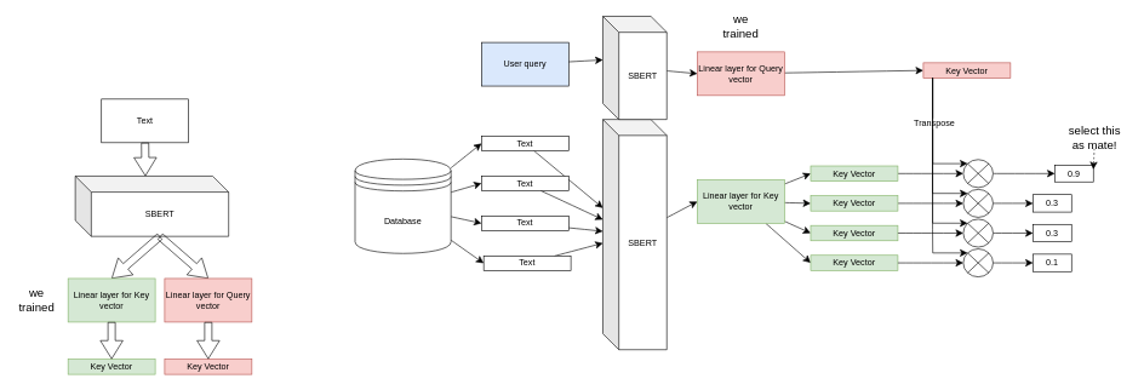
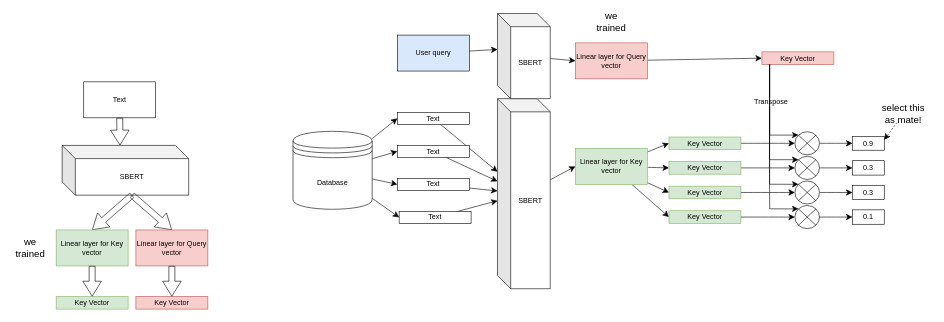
  <mxCell id="0" />
  <mxCell id="1" parent="0" />
  <mxCell id="2" value="SBERT" style="shape=cube;whiteSpace=wrap;html=1;boundedLbl=1;backgroundOutline=1;darkOpacity=0.05;darkOpacity2=0.1;size=22;" vertex="1" parent="1"><mxGeometry x="103" y="242" width="211" height="83" as="geometry" /></mxCell>
  <mxCell id="3" value="Text" style="rounded=0;whiteSpace=wrap;html=1;" vertex="1" parent="1"><mxGeometry x="139" y="136" width="120" height="60" as="geometry" /></mxCell>
  <mxCell id="4" value="" style="shape=flexArrow;endArrow=classic;html=1;rounded=0;fontSize=12;startSize=8;endSize=8;curved=1;exitX=0;exitY=0;exitDx=116.5;exitDy=83;exitPerimeter=0;entryX=0.5;entryY=0;entryDx=0;entryDy=0;" edge="1" parent="1" source="2" target="8"><mxGeometry width="50" height="50" relative="1" as="geometry"><mxPoint x="292" y="431" as="sourcePoint" /><mxPoint x="347" y="458" as="targetPoint" /></mxGeometry></mxCell>
  <mxCell id="5" value="" style="shape=flexArrow;endArrow=classic;html=1;rounded=0;fontSize=12;startSize=8;endSize=8;curved=1;exitX=0.5;exitY=1;exitDx=0;exitDy=0;entryX=0;entryY=0;entryDx=96.5;entryDy=0;entryPerimeter=0;" edge="1" parent="1" source="3" target="2"><mxGeometry width="50" height="50" relative="1" as="geometry"><mxPoint x="321" y="371" as="sourcePoint" /><mxPoint x="357" y="468" as="targetPoint" /></mxGeometry></mxCell>
  <mxCell id="6" value="" style="shape=flexArrow;endArrow=classic;html=1;rounded=0;fontSize=12;startSize=8;endSize=8;curved=1;exitX=0;exitY=0;exitDx=116.5;exitDy=83;exitPerimeter=0;entryX=0.5;entryY=0;entryDx=0;entryDy=0;" edge="1" parent="1" source="2" target="7"><mxGeometry width="50" height="50" relative="1" as="geometry"><mxPoint x="321" y="371" as="sourcePoint" /><mxPoint x="178" y="457" as="targetPoint" /></mxGeometry></mxCell>
  <mxCell id="7" value="Linear layer for Key vector" style="rounded=0;whiteSpace=wrap;html=1;fillColor=#d5e8d4;strokeColor=#82b366;" vertex="1" parent="1"><mxGeometry x="93" y="383" width="120" height="60" as="geometry" /></mxCell>
  <mxCell id="8" value="Linear layer for Query vector" style="rounded=0;whiteSpace=wrap;html=1;fillColor=#f8cecc;strokeColor=#b85450;" vertex="1" parent="1"><mxGeometry x="226" y="383" width="120" height="60" as="geometry" /></mxCell>
  <mxCell id="9" value="Key Vector" style="rounded=0;whiteSpace=wrap;html=1;fillColor=#d5e8d4;strokeColor=#82b366;" vertex="1" parent="1"><mxGeometry x="93" y="494" width="120" height="21" as="geometry" /></mxCell>
  <mxCell id="10" value="" style="shape=flexArrow;endArrow=classic;html=1;rounded=0;fontSize=12;startSize=8;endSize=8;curved=1;exitX=0.5;exitY=1;exitDx=0;exitDy=0;entryX=0.5;entryY=0;entryDx=0;entryDy=0;" edge="1" parent="1" source="7" target="9"><mxGeometry width="50" height="50" relative="1" as="geometry"><mxPoint x="133" y="504" as="sourcePoint" /><mxPoint x="98" y="577" as="targetPoint" /></mxGeometry></mxCell>
  <mxCell id="11" value="Key Vector" style="rounded=0;whiteSpace=wrap;html=1;fillColor=#f8cecc;strokeColor=#b85450;" vertex="1" parent="1"><mxGeometry x="226" y="494" width="120" height="21" as="geometry" /></mxCell>
  <mxCell id="12" value="" style="shape=flexArrow;endArrow=classic;html=1;rounded=0;fontSize=12;startSize=8;endSize=8;curved=1;exitX=0.5;exitY=1;exitDx=0;exitDy=0;" edge="1" parent="1" source="8" target="11"><mxGeometry width="50" height="50" relative="1" as="geometry"><mxPoint x="363" y="464" as="sourcePoint" /><mxPoint x="363" y="515" as="targetPoint" /></mxGeometry></mxCell>
  <mxCell id="13" style="edgeStyle=none;curved=1;rounded=0;orthogonalLoop=1;jettySize=auto;html=1;entryX=0;entryY=0.5;entryDx=0;entryDy=0;fontSize=12;startSize=8;endSize=8;" edge="1" parent="1" source="17" target="19"><mxGeometry relative="1" as="geometry" /></mxCell>
  <mxCell id="14" style="edgeStyle=none;curved=1;rounded=0;orthogonalLoop=1;jettySize=auto;html=1;entryX=0;entryY=0.5;entryDx=0;entryDy=0;fontSize=12;startSize=8;endSize=8;" edge="1" parent="1" source="17" target="23"><mxGeometry relative="1" as="geometry" /></mxCell>
  <mxCell id="15" style="edgeStyle=none;curved=1;rounded=0;orthogonalLoop=1;jettySize=auto;html=1;entryX=0;entryY=0.5;entryDx=0;entryDy=0;fontSize=12;startSize=8;endSize=8;" edge="1" parent="1" source="17" target="25"><mxGeometry relative="1" as="geometry" /></mxCell>
  <mxCell id="16" style="edgeStyle=none;curved=1;rounded=0;orthogonalLoop=1;jettySize=auto;html=1;entryX=0;entryY=0.5;entryDx=0;entryDy=0;fontSize=12;startSize=8;endSize=8;" edge="1" parent="1" source="17" target="27"><mxGeometry relative="1" as="geometry" /></mxCell>
  <mxCell id="17" value="Database" style="shape=datastore;whiteSpace=wrap;html=1;" vertex="1" parent="1"><mxGeometry x="488" y="218.5" width="132" height="130" as="geometry" /></mxCell>
  <mxCell id="18" style="edgeStyle=none;curved=1;rounded=0;orthogonalLoop=1;jettySize=auto;html=1;fontSize=12;startSize=8;endSize=8;" edge="1" parent="1" source="19" target="21"><mxGeometry relative="1" as="geometry" /></mxCell>
  <mxCell id="19" value="Text" style="rounded=0;whiteSpace=wrap;html=1;" vertex="1" parent="1"><mxGeometry x="662" y="187" width="120" height="20" as="geometry" /></mxCell>
  <mxCell id="20" style="edgeStyle=none;curved=1;rounded=0;orthogonalLoop=1;jettySize=auto;html=1;entryX=0;entryY=0.5;entryDx=0;entryDy=0;fontSize=12;startSize=8;endSize=8;" edge="1" parent="1" source="21" target="32"><mxGeometry relative="1" as="geometry" /></mxCell>
  <mxCell id="21" value="SBERT" style="shape=cube;whiteSpace=wrap;html=1;boundedLbl=1;backgroundOutline=1;darkOpacity=0.05;darkOpacity2=0.1;size=22;" vertex="1" parent="1"><mxGeometry x="829" y="164" width="88" height="317" as="geometry" /></mxCell>
  <mxCell id="22" style="edgeStyle=none;curved=1;rounded=0;orthogonalLoop=1;jettySize=auto;html=1;fontSize=12;startSize=8;endSize=8;" edge="1" parent="1" source="23" target="21"><mxGeometry relative="1" as="geometry" /></mxCell>
  <mxCell id="23" value="Text" style="rounded=0;whiteSpace=wrap;html=1;" vertex="1" parent="1"><mxGeometry x="662" y="242" width="120" height="20" as="geometry" /></mxCell>
  <mxCell id="24" style="edgeStyle=none;curved=1;rounded=0;orthogonalLoop=1;jettySize=auto;html=1;fontSize=12;startSize=8;endSize=8;" edge="1" parent="1" source="25" target="21"><mxGeometry relative="1" as="geometry" /></mxCell>
  <mxCell id="25" value="Text" style="rounded=0;whiteSpace=wrap;html=1;" vertex="1" parent="1"><mxGeometry x="662" y="297" width="120" height="20" as="geometry" /></mxCell>
  <mxCell id="26" style="edgeStyle=none;curved=1;rounded=0;orthogonalLoop=1;jettySize=auto;html=1;fontSize=12;startSize=8;endSize=8;" edge="1" parent="1" source="27" target="21"><mxGeometry relative="1" as="geometry" /></mxCell>
  <mxCell id="27" value="Text" style="rounded=0;whiteSpace=wrap;html=1;" vertex="1" parent="1"><mxGeometry x="665" y="352" width="120" height="20" as="geometry" /></mxCell>
  <mxCell id="28" style="edgeStyle=none;curved=1;rounded=0;orthogonalLoop=1;jettySize=auto;html=1;entryX=0;entryY=0.5;entryDx=0;entryDy=0;fontSize=12;startSize=8;endSize=8;" edge="1" parent="1" source="32" target="34"><mxGeometry relative="1" as="geometry" /></mxCell>
  <mxCell id="29" style="edgeStyle=none;curved=1;rounded=0;orthogonalLoop=1;jettySize=auto;html=1;entryX=0;entryY=0.5;entryDx=0;entryDy=0;fontSize=12;startSize=8;endSize=8;" edge="1" parent="1" source="32" target="38"><mxGeometry relative="1" as="geometry" /></mxCell>
  <mxCell id="30" style="edgeStyle=none;curved=1;rounded=0;orthogonalLoop=1;jettySize=auto;html=1;entryX=0;entryY=0.5;entryDx=0;entryDy=0;fontSize=12;startSize=8;endSize=8;" edge="1" parent="1" source="32" target="39"><mxGeometry relative="1" as="geometry" /></mxCell>
  <mxCell id="31" style="edgeStyle=none;curved=1;rounded=0;orthogonalLoop=1;jettySize=auto;html=1;entryX=0;entryY=0.5;entryDx=0;entryDy=0;fontSize=12;startSize=8;endSize=8;" edge="1" parent="1" source="32" target="40"><mxGeometry relative="1" as="geometry" /></mxCell>
  <mxCell id="32" value="Linear layer for Key vector" style="rounded=0;whiteSpace=wrap;html=1;fillColor=#d5e8d4;strokeColor=#82b366;" vertex="1" parent="1"><mxGeometry x="959" y="247" width="120" height="60" as="geometry" /></mxCell>
  <mxCell id="33" style="edgeStyle=none;curved=1;rounded=0;orthogonalLoop=1;jettySize=auto;html=1;fontSize=12;startSize=8;endSize=8;" edge="1" parent="1" source="34" target="49"><mxGeometry relative="1" as="geometry" /></mxCell>
  <mxCell id="34" value="Key Vector" style="rounded=0;whiteSpace=wrap;html=1;fillColor=#d5e8d4;strokeColor=#82b366;" vertex="1" parent="1"><mxGeometry x="1115" y="228" width="120" height="21" as="geometry" /></mxCell>
  <mxCell id="35" style="edgeStyle=none;curved=1;rounded=0;orthogonalLoop=1;jettySize=auto;html=1;entryX=0;entryY=0.5;entryDx=0;entryDy=0;fontSize=12;startSize=8;endSize=8;" edge="1" parent="1" source="36" target="44"><mxGeometry relative="1" as="geometry" /></mxCell>
  <mxCell id="36" value="SBERT" style="shape=cube;whiteSpace=wrap;html=1;boundedLbl=1;backgroundOutline=1;darkOpacity=0.05;darkOpacity2=0.1;size=22;" vertex="1" parent="1"><mxGeometry x="829" y="22" width="88" height="142" as="geometry" /></mxCell>
  <mxCell id="37" style="edgeStyle=none;curved=1;rounded=0;orthogonalLoop=1;jettySize=auto;html=1;fontSize=12;startSize=8;endSize=8;" edge="1" parent="1" source="38" target="54"><mxGeometry relative="1" as="geometry" /></mxCell>
  <mxCell id="38" value="Key Vector" style="rounded=0;whiteSpace=wrap;html=1;fillColor=#d5e8d4;strokeColor=#82b366;" vertex="1" parent="1"><mxGeometry x="1115" y="269" width="120" height="21" as="geometry" /></mxCell>
  <mxCell id="39" value="Key Vector" style="rounded=0;whiteSpace=wrap;html=1;fillColor=#d5e8d4;strokeColor=#82b366;" vertex="1" parent="1"><mxGeometry x="1115" y="310" width="120" height="21" as="geometry" /></mxCell>
  <mxCell id="40" value="Key Vector" style="rounded=0;whiteSpace=wrap;html=1;fillColor=#d5e8d4;strokeColor=#82b366;" vertex="1" parent="1"><mxGeometry x="1115" y="351" width="120" height="21" as="geometry" /></mxCell>
  <mxCell id="41" value="User query" style="rounded=0;whiteSpace=wrap;html=1;fillColor=#dae8fc;" vertex="1" parent="1"><mxGeometry x="662" y="58" width="120" height="60" as="geometry" /></mxCell>
  <mxCell id="42" style="edgeStyle=none;curved=1;rounded=0;orthogonalLoop=1;jettySize=auto;html=1;entryX=0;entryY=0;entryDx=0;entryDy=60;entryPerimeter=0;fontSize=12;startSize=8;endSize=8;" edge="1" parent="1" source="41" target="36"><mxGeometry relative="1" as="geometry" /></mxCell>
  <mxCell id="43" style="edgeStyle=none;curved=1;rounded=0;orthogonalLoop=1;jettySize=auto;html=1;entryX=0;entryY=0.5;entryDx=0;entryDy=0;fontSize=12;startSize=8;endSize=8;" edge="1" parent="1" source="44" target="45"><mxGeometry relative="1" as="geometry" /></mxCell>
  <mxCell id="44" value="Linear layer for Query vector" style="rounded=0;whiteSpace=wrap;html=1;fillColor=#f8cecc;strokeColor=#b85450;" vertex="1" parent="1"><mxGeometry x="959" y="71" width="120" height="60" as="geometry" /></mxCell>
  <mxCell id="45" value="Key Vector" style="rounded=0;whiteSpace=wrap;html=1;fillColor=#f8cecc;strokeColor=#b85450;" vertex="1" parent="1"><mxGeometry x="1270" y="86" width="120" height="21" as="geometry" /></mxCell>
  <mxCell id="46" value="we trained" style="text;html=1;align=center;verticalAlign=middle;whiteSpace=wrap;rounded=0;fontSize=16;" vertex="1" parent="1"><mxGeometry x="20" y="398" width="60" height="30" as="geometry" /></mxCell>
  <mxCell id="47" value="we trained" style="text;html=1;align=center;verticalAlign=middle;whiteSpace=wrap;rounded=0;fontSize=16;" vertex="1" parent="1"><mxGeometry x="989" y="20" width="60" height="30" as="geometry" /></mxCell>
  <mxCell id="48" style="edgeStyle=none;curved=1;rounded=0;orthogonalLoop=1;jettySize=auto;html=1;fontSize=12;startSize=8;endSize=8;entryX=0;entryY=0.5;entryDx=0;entryDy=0;" edge="1" parent="1" source="49" target="52"><mxGeometry relative="1" as="geometry"><mxPoint x="1427.286" y="234" as="targetPoint" /></mxGeometry></mxCell>
  <mxCell id="49" value="" style="verticalLabelPosition=bottom;verticalAlign=top;html=1;shape=mxgraph.flowchart.or;" vertex="1" parent="1"><mxGeometry x="1325" y="219.25" width="41" height="38.5" as="geometry" /></mxCell>
  <mxCell id="50" style="edgeStyle=orthogonalEdgeStyle;rounded=0;orthogonalLoop=1;jettySize=auto;html=1;entryX=0.145;entryY=0.145;entryDx=0;entryDy=0;entryPerimeter=0;fontSize=12;startSize=8;endSize=8;" edge="1" parent="1" source="45" target="49"><mxGeometry relative="1" as="geometry"><Array as="points"><mxPoint x="1283" y="224" /></Array></mxGeometry></mxCell>
  <mxCell id="51" value="Transpose" style="edgeLabel;html=1;align=center;verticalAlign=middle;resizable=0;points=[];fontSize=12;" vertex="1" connectable="0" parent="50"><mxGeometry x="-0.25" y="1" relative="1" as="geometry"><mxPoint as="offset" /></mxGeometry></mxCell>
- <mxCell id="52" value="0.9" style="rounded=0;whiteSpace=wrap;html=1;" vertex="1" parent="1"><mxGeometry x="1451" y="227" width="53" height="23" as="geometry" /></mxCell>
+ <mxCell id="52" value="0.9" style="rounded=0;whiteSpace=wrap;html=1;" vertex="1" parent="1"><mxGeometry x="1421" y="227" width="53" height="23" as="geometry" /></mxCell>
  <mxCell id="53" style="edgeStyle=none;curved=1;rounded=0;orthogonalLoop=1;jettySize=auto;html=1;entryX=0;entryY=0.5;entryDx=0;entryDy=0;fontSize=12;startSize=8;endSize=8;" edge="1" parent="1" source="54" target="64"><mxGeometry relative="1" as="geometry" /></mxCell>
  <mxCell id="54" value="" style="verticalLabelPosition=bottom;verticalAlign=top;html=1;shape=mxgraph.flowchart.or;" vertex="1" parent="1"><mxGeometry x="1325" y="260.25" width="41" height="38.5" as="geometry" /></mxCell>
  <mxCell id="55" style="edgeStyle=none;curved=1;rounded=0;orthogonalLoop=1;jettySize=auto;html=1;entryX=0;entryY=0.5;entryDx=0;entryDy=0;fontSize=12;startSize=8;endSize=8;" edge="1" parent="1" source="56" target="65"><mxGeometry relative="1" as="geometry" /></mxCell>
  <mxCell id="56" value="" style="verticalLabelPosition=bottom;verticalAlign=top;html=1;shape=mxgraph.flowchart.or;" vertex="1" parent="1"><mxGeometry x="1325" y="301.25" width="41" height="38.5" as="geometry" /></mxCell>
  <mxCell id="57" style="edgeStyle=none;curved=1;rounded=0;orthogonalLoop=1;jettySize=auto;html=1;entryX=0;entryY=0.5;entryDx=0;entryDy=0;fontSize=12;startSize=8;endSize=8;" edge="1" parent="1" source="58" target="66"><mxGeometry relative="1" as="geometry" /></mxCell>
  <mxCell id="58" value="" style="verticalLabelPosition=bottom;verticalAlign=top;html=1;shape=mxgraph.flowchart.or;" vertex="1" parent="1"><mxGeometry x="1325" y="342.25" width="41" height="38.5" as="geometry" /></mxCell>
  <mxCell id="59" style="edgeStyle=orthogonalEdgeStyle;rounded=0;orthogonalLoop=1;jettySize=auto;html=1;entryX=0.145;entryY=0.145;entryDx=0;entryDy=0;entryPerimeter=0;fontSize=12;startSize=8;endSize=8;exitX=0.105;exitY=0.998;exitDx=0;exitDy=0;exitPerimeter=0;" edge="1" parent="1" source="45" target="54"><mxGeometry relative="1" as="geometry"><mxPoint x="1293" y="117" as="sourcePoint" /><mxPoint x="1341" y="235" as="targetPoint" /><Array as="points"><mxPoint x="1283" y="266" /></Array></mxGeometry></mxCell>
  <mxCell id="60" style="edgeStyle=orthogonalEdgeStyle;rounded=0;orthogonalLoop=1;jettySize=auto;html=1;entryX=0.145;entryY=0.145;entryDx=0;entryDy=0;entryPerimeter=0;fontSize=12;startSize=8;endSize=8;exitX=0.107;exitY=0.992;exitDx=0;exitDy=0;exitPerimeter=0;" edge="1" parent="1" source="45" target="56"><mxGeometry relative="1" as="geometry"><mxPoint x="1292" y="115" as="sourcePoint" /><mxPoint x="1341" y="276" as="targetPoint" /><Array as="points"><mxPoint x="1283" y="306" /><mxPoint x="1331" y="306" /></Array></mxGeometry></mxCell>
  <mxCell id="61" style="edgeStyle=orthogonalEdgeStyle;rounded=0;orthogonalLoop=1;jettySize=auto;html=1;entryX=0.145;entryY=0.145;entryDx=0;entryDy=0;entryPerimeter=0;fontSize=12;startSize=8;endSize=8;exitX=0.106;exitY=0.973;exitDx=0;exitDy=0;exitPerimeter=0;" edge="1" parent="1" source="45" target="58"><mxGeometry relative="1" as="geometry"><mxPoint x="1293" y="117" as="sourcePoint" /><mxPoint x="1341" y="317" as="targetPoint" /><Array as="points"><mxPoint x="1283" y="316" /><mxPoint x="1283" y="316" /><mxPoint x="1283" y="348" /></Array></mxGeometry></mxCell>
  <mxCell id="62" style="edgeStyle=none;curved=1;rounded=0;orthogonalLoop=1;jettySize=auto;html=1;entryX=0;entryY=0.5;entryDx=0;entryDy=0;entryPerimeter=0;fontSize=12;startSize=8;endSize=8;" edge="1" parent="1" source="39" target="56"><mxGeometry relative="1" as="geometry" /></mxCell>
  <mxCell id="63" style="edgeStyle=none;curved=1;rounded=0;orthogonalLoop=1;jettySize=auto;html=1;entryX=0;entryY=0.5;entryDx=0;entryDy=0;entryPerimeter=0;fontSize=12;startSize=8;endSize=8;" edge="1" parent="1" source="40" target="58"><mxGeometry relative="1" as="geometry" /></mxCell>
  <mxCell id="64" value="0.3" style="rounded=0;whiteSpace=wrap;html=1;" vertex="1" parent="1"><mxGeometry x="1421" y="267.5" width="53" height="24" as="geometry" /></mxCell>
  <mxCell id="65" value="0.3" style="rounded=0;whiteSpace=wrap;html=1;" vertex="1" parent="1"><mxGeometry x="1421" y="308.5" width="53" height="24" as="geometry" /></mxCell>
  <mxCell id="66" value="0.1" style="rounded=0;whiteSpace=wrap;html=1;" vertex="1" parent="1"><mxGeometry x="1421" y="349.5" width="53" height="24" as="geometry" /></mxCell>
  <mxCell id="67" style="edgeStyle=none;curved=1;rounded=0;orthogonalLoop=1;jettySize=auto;html=1;entryX=1;entryY=0.25;entryDx=0;entryDy=0;fontSize=12;startSize=8;endSize=8;dashed=1;" edge="1" parent="1" source="68" target="52"><mxGeometry relative="1" as="geometry" /></mxCell>
  <mxCell id="68" value="select this as mate!" style="text;html=1;align=center;verticalAlign=middle;whiteSpace=wrap;rounded=0;fontSize=16;" vertex="1" parent="1"><mxGeometry x="1460" y="174" width="92" height="30" as="geometry" /></mxCell>
